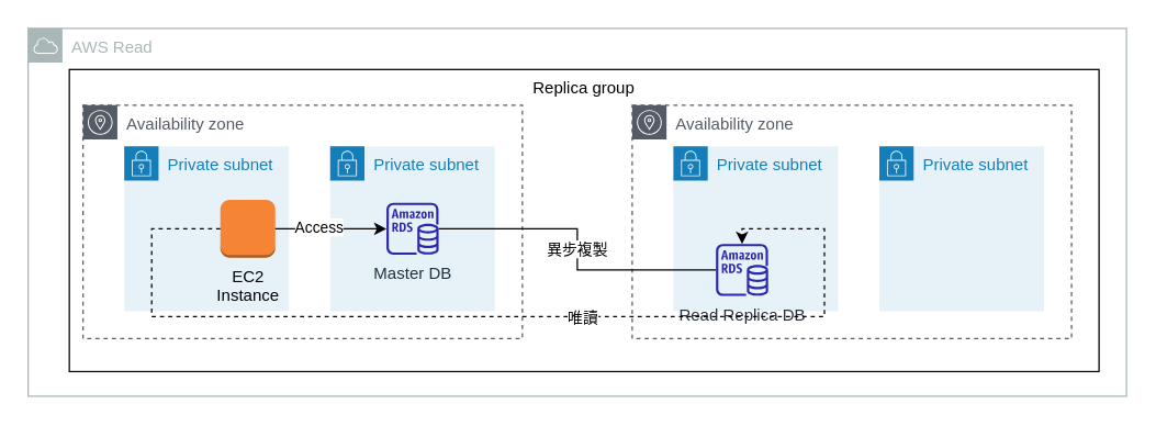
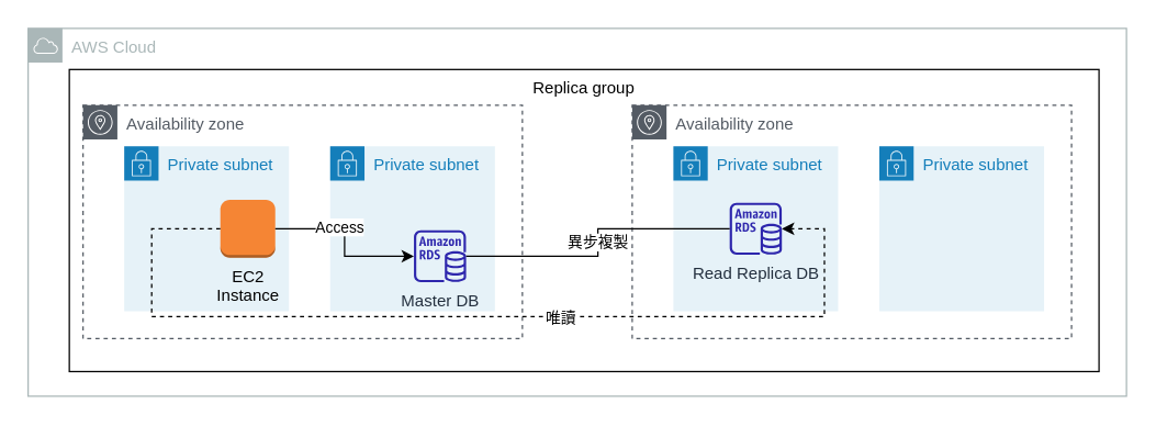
  <mxCell id="0" />
  <mxCell id="1" parent="0" />
  <mxCell id="2" value="Replica group" style="rounded=0;whiteSpace=wrap;html=1;fillColor=none;verticalAlign=top;" parent="1" vertex="1"><mxGeometry x="50" y="50" width="750" height="220" as="geometry" /></mxCell>
  <mxCell id="3" value="Availability zone" style="sketch=0;outlineConnect=0;gradientColor=none;html=1;whiteSpace=wrap;fontSize=12;fontStyle=0;shape=mxgraph.aws4.group;grIcon=mxgraph.aws4.group_availability_zone;strokeColor=#545B64;fillColor=none;verticalAlign=top;align=left;spacingLeft=30;fontColor=#545B64;dashed=1;" parent="1" vertex="1"><mxGeometry x="60" y="76" width="320" height="170" as="geometry" /></mxCell>
  <mxCell id="4" value="Availability zone" style="sketch=0;outlineConnect=0;gradientColor=none;html=1;whiteSpace=wrap;fontSize=12;fontStyle=0;shape=mxgraph.aws4.group;grIcon=mxgraph.aws4.group_availability_zone;strokeColor=#545B64;fillColor=none;verticalAlign=top;align=left;spacingLeft=30;fontColor=#545B64;dashed=1;" parent="1" vertex="1"><mxGeometry x="460" y="76" width="320" height="170" as="geometry" /></mxCell>
- <mxCell id="5" value="AWS Read" style="sketch=0;outlineConnect=0;gradientColor=none;html=1;whiteSpace=wrap;fontSize=12;fontStyle=0;shape=mxgraph.aws4.group;grIcon=mxgraph.aws4.group_aws_cloud;strokeColor=#AAB7B8;fillColor=none;verticalAlign=top;align=left;spacingLeft=30;fontColor=#AAB7B8;dashed=0;" parent="1" vertex="1"><mxGeometry x="20" y="20" width="800" height="268" as="geometry" /></mxCell>
+ <mxCell id="5" value="AWS Cloud" style="sketch=0;outlineConnect=0;gradientColor=none;html=1;whiteSpace=wrap;fontSize=12;fontStyle=0;shape=mxgraph.aws4.group;grIcon=mxgraph.aws4.group_aws_cloud;strokeColor=#AAB7B8;fillColor=none;verticalAlign=top;align=left;spacingLeft=30;fontColor=#AAB7B8;dashed=0;" parent="1" vertex="1"><mxGeometry x="20" y="20" width="800" height="268" as="geometry" /></mxCell>
  <mxCell id="6" value="Private subnet" style="points=[[0,0],[0.25,0],[0.5,0],[0.75,0],[1,0],[1,0.25],[1,0.5],[1,0.75],[1,1],[0.75,1],[0.5,1],[0.25,1],[0,1],[0,0.75],[0,0.5],[0,0.25]];outlineConnect=0;gradientColor=none;html=1;whiteSpace=wrap;fontSize=12;fontStyle=0;container=1;pointerEvents=0;collapsible=0;recursiveResize=0;shape=mxgraph.aws4.group;grIcon=mxgraph.aws4.group_security_group;grStroke=0;strokeColor=#147EBA;fillColor=#E6F2F8;verticalAlign=top;align=left;spacingLeft=30;fontColor=#147EBA;dashed=0;" parent="1" vertex="1"><mxGeometry x="90" y="106" width="120" height="120" as="geometry" /></mxCell>
  <mxCell id="7" value="EC2 &lt;br&gt;Instance" style="outlineConnect=0;dashed=0;verticalLabelPosition=bottom;verticalAlign=top;align=center;html=1;shape=mxgraph.aws3.instance;fillColor=#F58534;gradientColor=none;" parent="6" vertex="1"><mxGeometry x="70" y="39" width="40" height="42" as="geometry" /></mxCell>
  <mxCell id="8" value="Private subnet" style="points=[[0,0],[0.25,0],[0.5,0],[0.75,0],[1,0],[1,0.25],[1,0.5],[1,0.75],[1,1],[0.75,1],[0.5,1],[0.25,1],[0,1],[0,0.75],[0,0.5],[0,0.25]];outlineConnect=0;gradientColor=none;html=1;whiteSpace=wrap;fontSize=12;fontStyle=0;container=1;pointerEvents=0;collapsible=0;recursiveResize=0;shape=mxgraph.aws4.group;grIcon=mxgraph.aws4.group_security_group;grStroke=0;strokeColor=#147EBA;fillColor=#E6F2F8;verticalAlign=top;align=left;spacingLeft=30;fontColor=#147EBA;dashed=0;" parent="1" vertex="1"><mxGeometry x="240" y="106" width="120" height="120" as="geometry" /></mxCell>
- <mxCell id="9" value="Master DB" style="sketch=0;outlineConnect=0;fontColor=#232F3E;gradientColor=none;fillColor=#2E27AD;strokeColor=none;dashed=0;verticalLabelPosition=bottom;verticalAlign=top;align=center;html=1;fontSize=12;fontStyle=0;aspect=fixed;pointerEvents=1;shape=mxgraph.aws4.rds_instance;" parent="8" vertex="1"><mxGeometry x="41" y="41" width="38" height="38" as="geometry" /></mxCell>
+ <mxCell id="9" value="Master DB" style="sketch=0;outlineConnect=0;fontColor=#232F3E;gradientColor=none;fillColor=#2E27AD;strokeColor=none;dashed=0;verticalLabelPosition=bottom;verticalAlign=top;align=center;html=1;fontSize=12;fontStyle=0;aspect=fixed;pointerEvents=1;shape=mxgraph.aws4.rds_instance;" parent="8" vertex="1"><mxGeometry x="61" y="61" width="38" height="38" as="geometry" /></mxCell>
  <mxCell id="10" style="edgeStyle=orthogonalEdgeStyle;rounded=0;orthogonalLoop=1;jettySize=auto;html=1;" parent="1" source="7" target="9" edge="1"><mxGeometry relative="1" as="geometry" /></mxCell>
  <mxCell id="11" value="Access" style="edgeLabel;html=1;align=center;verticalAlign=middle;resizable=0;points=[];" parent="10" vertex="1" connectable="0"><mxGeometry x="-0.273" y="2" relative="1" as="geometry"><mxPoint x="2" as="offset" /></mxGeometry></mxCell>
  <mxCell id="12" value="Private subnet" style="points=[[0,0],[0.25,0],[0.5,0],[0.75,0],[1,0],[1,0.25],[1,0.5],[1,0.75],[1,1],[0.75,1],[0.5,1],[0.25,1],[0,1],[0,0.75],[0,0.5],[0,0.25]];outlineConnect=0;gradientColor=none;html=1;whiteSpace=wrap;fontSize=12;fontStyle=0;container=1;pointerEvents=0;collapsible=0;recursiveResize=0;shape=mxgraph.aws4.group;grIcon=mxgraph.aws4.group_security_group;grStroke=0;strokeColor=#147EBA;fillColor=#E6F2F8;verticalAlign=top;align=left;spacingLeft=30;fontColor=#147EBA;dashed=0;" parent="1" vertex="1"><mxGeometry x="490" y="106" width="120" height="120" as="geometry" /></mxCell>
- <mxCell id="13" value="Read Replica DB" style="sketch=0;outlineConnect=0;fontColor=#232F3E;gradientColor=none;fillColor=#2E27AD;strokeColor=none;dashed=0;verticalLabelPosition=bottom;verticalAlign=top;align=center;html=1;fontSize=12;fontStyle=0;aspect=fixed;pointerEvents=1;shape=mxgraph.aws4.rds_instance;" parent="12" vertex="1"><mxGeometry x="31" y="71" width="38" height="38" as="geometry" /></mxCell>
+ <mxCell id="13" value="Read Replica DB" style="sketch=0;outlineConnect=0;fontColor=#232F3E;gradientColor=none;fillColor=#2E27AD;strokeColor=none;dashed=0;verticalLabelPosition=bottom;verticalAlign=top;align=center;html=1;fontSize=12;fontStyle=0;aspect=fixed;pointerEvents=1;shape=mxgraph.aws4.rds_instance;" parent="12" vertex="1"><mxGeometry x="41" y="41" width="38" height="38" as="geometry" /></mxCell>
  <mxCell id="14" value="Private subnet" style="points=[[0,0],[0.25,0],[0.5,0],[0.75,0],[1,0],[1,0.25],[1,0.5],[1,0.75],[1,1],[0.75,1],[0.5,1],[0.25,1],[0,1],[0,0.75],[0,0.5],[0,0.25]];outlineConnect=0;gradientColor=none;html=1;whiteSpace=wrap;fontSize=12;fontStyle=0;container=1;pointerEvents=0;collapsible=0;recursiveResize=0;shape=mxgraph.aws4.group;grIcon=mxgraph.aws4.group_security_group;grStroke=0;strokeColor=#147EBA;fillColor=#E6F2F8;verticalAlign=top;align=left;spacingLeft=30;fontColor=#147EBA;dashed=0;" parent="1" vertex="1"><mxGeometry x="640" y="106" width="120" height="120" as="geometry" /></mxCell>
  <mxCell id="15" value="異步複製" style="edgeStyle=orthogonalEdgeStyle;rounded=0;orthogonalLoop=1;jettySize=auto;html=1;endArrow=none;" parent="1" source="9" target="13" edge="1"><mxGeometry relative="1" as="geometry" /></mxCell>
  <mxCell id="16" style="edgeStyle=orthogonalEdgeStyle;rounded=0;orthogonalLoop=1;jettySize=auto;html=1;dashed=1;" parent="1" source="7" target="13" edge="1"><mxGeometry relative="1" as="geometry"><Array as="points"><mxPoint x="110" y="166" /><mxPoint x="110" y="230" /><mxPoint x="600" y="230" /><mxPoint x="600" y="166" /></Array></mxGeometry></mxCell>
  <mxCell id="17" value="唯讀" style="edgeLabel;html=1;align=center;verticalAlign=middle;resizable=0;points=[];" parent="16" vertex="1" connectable="0"><mxGeometry x="-0.16" y="-1" relative="1" as="geometry"><mxPoint x="117" y="-1" as="offset" /></mxGeometry></mxCell>
